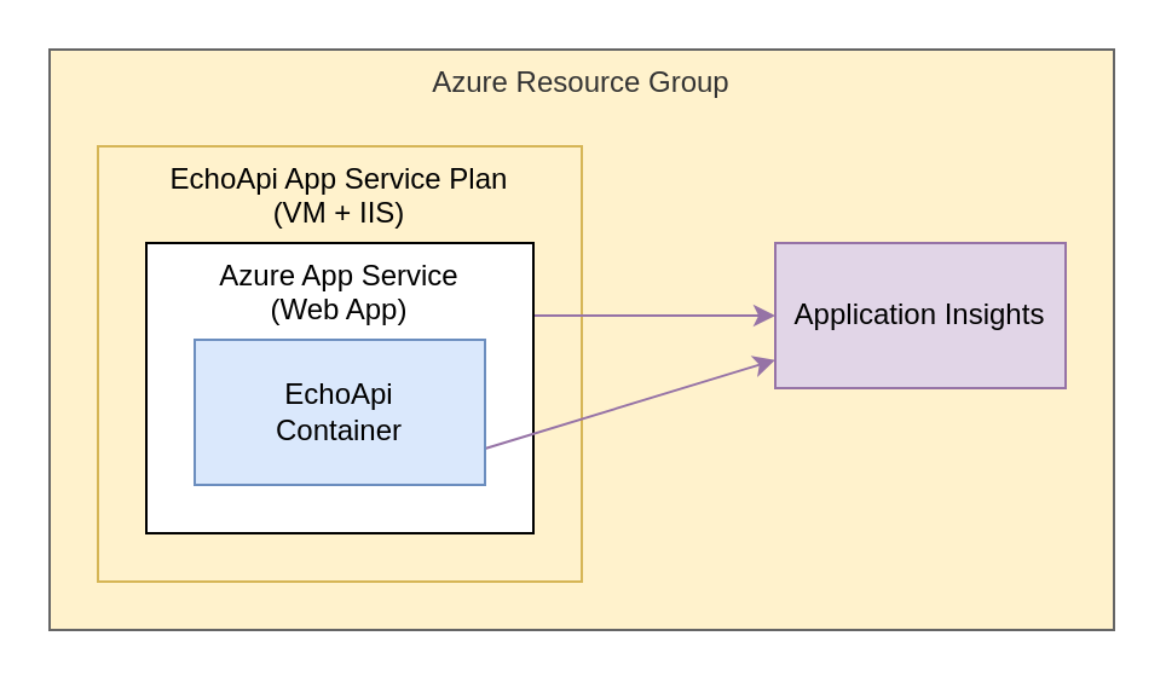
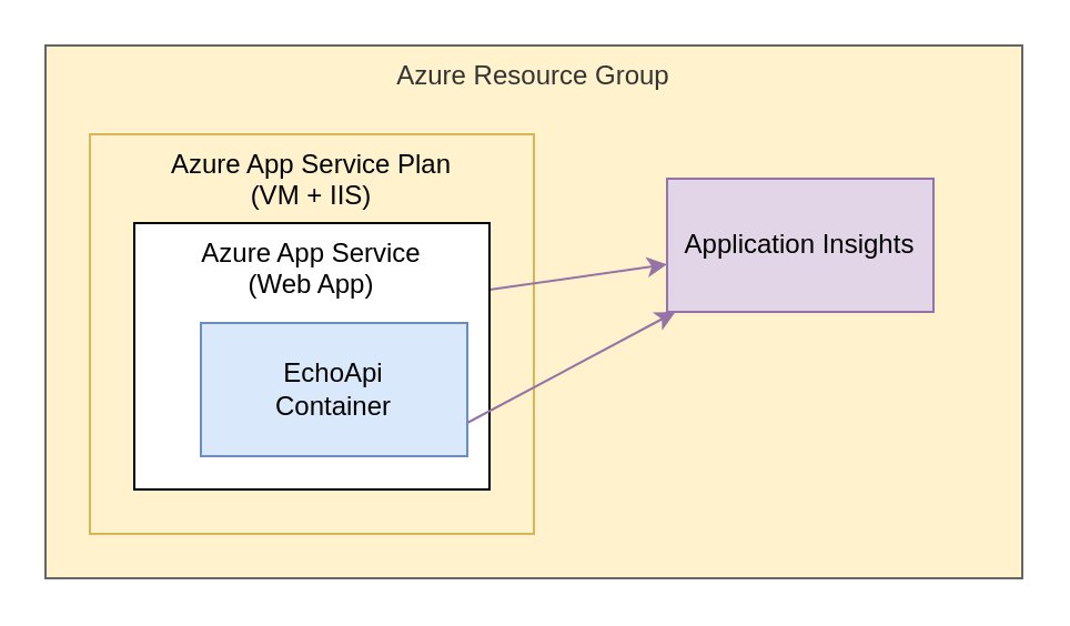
  <mxCell id="0" />
  <mxCell id="1" parent="0" />
  <mxCell id="2" value="Azure Resource Group" style="rounded=0;whiteSpace=wrap;html=1;verticalAlign=top;strokeColor=#666666;fontColor=#333333;fillColor=#fff2cc;" vertex="1" parent="1"><mxGeometry x="20" y="20" width="440" height="240" as="geometry" /></mxCell>
- <mxCell id="3" value="EchoApi App Service Plan&lt;br&gt;(VM + IIS)" style="rounded=0;whiteSpace=wrap;html=1;verticalAlign=top;fillColor=#fff2cc;strokeColor=#d6b656;" vertex="1" parent="1"><mxGeometry x="40" y="60" width="200" height="180" as="geometry" /></mxCell>
+ <mxCell id="3" value="Azure App Service Plan&lt;br&gt;(VM + IIS)" style="rounded=0;whiteSpace=wrap;html=1;verticalAlign=top;fillColor=#fff2cc;strokeColor=#d6b656;" vertex="1" parent="1"><mxGeometry x="40" y="60" width="200" height="180" as="geometry" /></mxCell>
  <mxCell id="4" style="rounded=0;orthogonalLoop=1;jettySize=auto;html=1;fillColor=#e1d5e7;strokeColor=#9673a6;exitX=1;exitY=0.25;exitDx=0;exitDy=0;" edge="1" parent="1" source="5" target="8"><mxGeometry relative="1" as="geometry" /></mxCell>
  <mxCell id="5" value="Azure App Service&lt;br&gt;(Web App)" style="rounded=0;whiteSpace=wrap;html=1;verticalAlign=top;" vertex="1" parent="1"><mxGeometry x="60" y="100" width="160" height="120" as="geometry" /></mxCell>
  <mxCell id="6" style="rounded=0;orthogonalLoop=1;jettySize=auto;html=1;fillColor=#e1d5e7;strokeColor=#9673a6;exitX=1;exitY=0.75;exitDx=0;exitDy=0;" edge="1" parent="1" source="7" target="8"><mxGeometry relative="1" as="geometry" /></mxCell>
- <mxCell id="7" value="EchoApi&lt;br&gt;Container" style="rounded=0;whiteSpace=wrap;html=1;fillColor=#dae8fc;strokeColor=#6c8ebf;" vertex="1" parent="1"><mxGeometry x="80" y="140" width="120" height="60" as="geometry" /></mxCell>
- <mxCell id="8" value="Application Insights" style="rounded=0;whiteSpace=wrap;html=1;fillColor=#e1d5e7;strokeColor=#9673a6;" vertex="1" parent="1"><mxGeometry x="320" y="100" width="120" height="60" as="geometry" /></mxCell>
+ <mxCell id="7" value="EchoApi&lt;br&gt;Container" style="rounded=0;whiteSpace=wrap;html=1;fillColor=#dae8fc;strokeColor=#6c8ebf;" vertex="1" parent="1"><mxGeometry x="90" y="145" width="120" height="60" as="geometry" /></mxCell>
+ <mxCell id="8" value="Application Insights" style="rounded=0;whiteSpace=wrap;html=1;fillColor=#e1d5e7;strokeColor=#9673a6;" vertex="1" parent="1"><mxGeometry x="300" y="80" width="120" height="60" as="geometry" /></mxCell>
